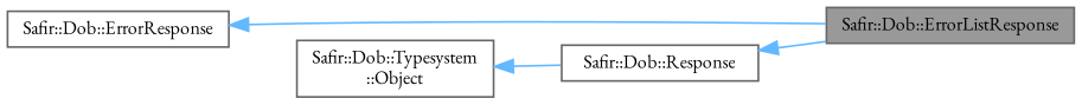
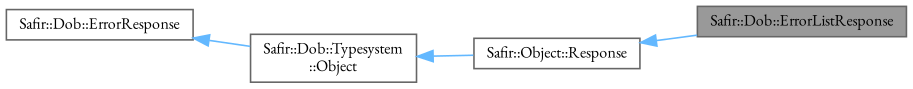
  digraph {
    fontname="EB Garamond"
    rankdir=LR
    node [color=gray40 fillcolor=white fontname="EB Garamond" fontsize=10 shape=box style=filled]
    edge [color=steelblue1 dir=back fontname="EB Garamond" fontsize=10 labelfontname=Helvetica labelfontsize=10 style=solid]
    n1 [fillcolor=grey60 fontcolor=black height=0.2 label="Safir::Dob::ErrorListResponse" width=0.4]
    n2 [height=0.2 label="Safir::Dob::ErrorResponse" width=0.4]
-   n3 [height=0.2 label="Safir::Dob::Response" width=0.4]
+   n3 [height=0.2 label="Safir::Object::Response" width=0.4]
    n4 [height=0.2 label="Safir::Dob::Typesystem\l::Object" width=0.4]
-   n2 -> n1
+   n2 -> n4
    n3 -> n1
    n4 -> n3
  }
